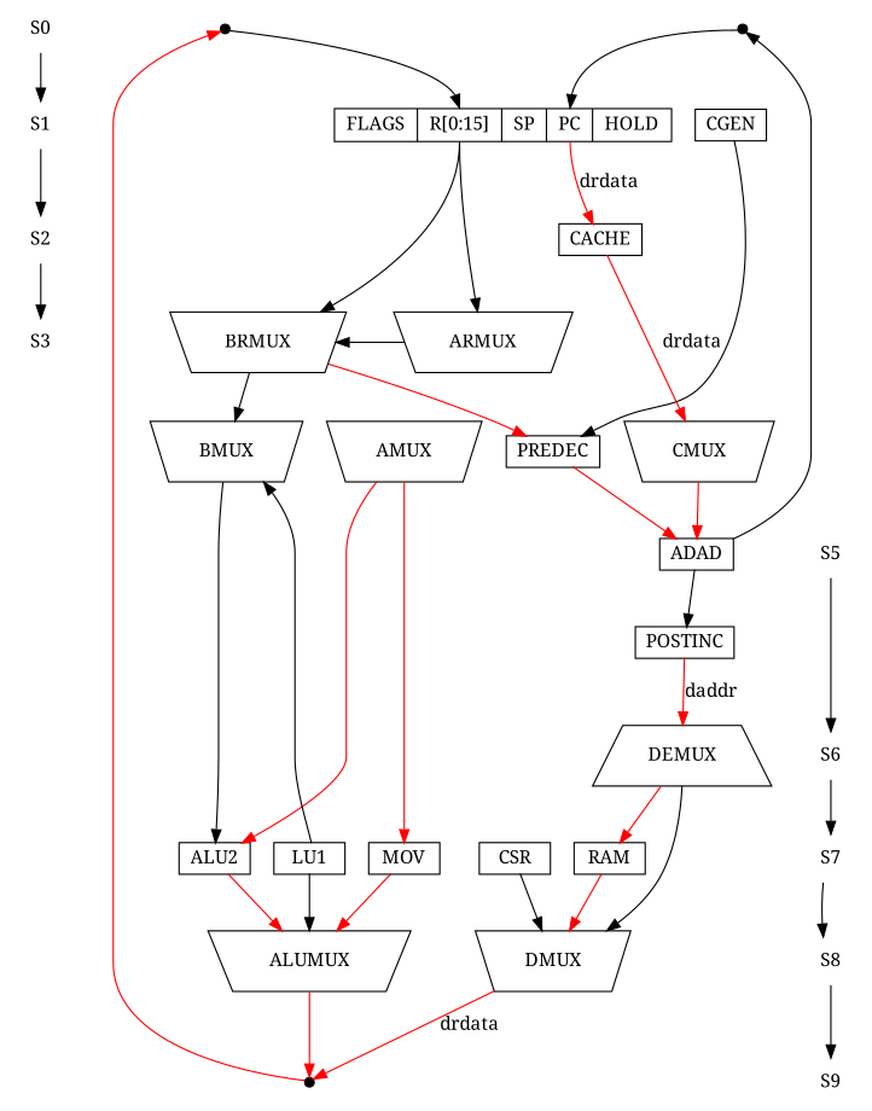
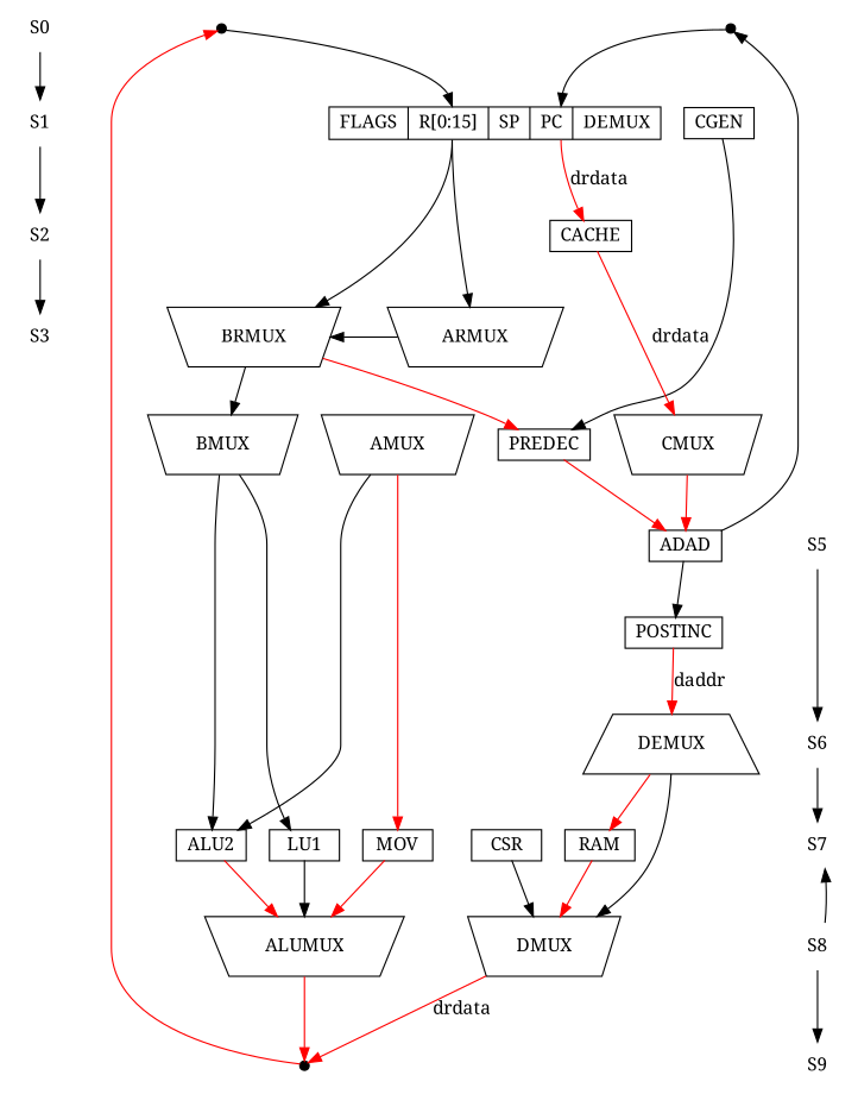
  digraph {
    fontname="Noto Serif"
    node [fontname="Noto Serif" shape=record]
    edge [fontname="Noto Serif"]
    S0 [shape=plaintext]
    BEGIN [height=.1 shape=point]
    BEGINPC [height=.1 shape=point]
    S1 [shape=plaintext]
-   n5 [height=.1 label="<flags>FLAGS |<reg>R[0:15]|<regsp>SP|<pc>PC|<hold>HOLD"]
+   n5 [height=.1 label="<flags>FLAGS |<reg>R[0:15]|<regsp>SP|<pc>PC|<hold>DEMUX"]
    CGEN [height=.1]
    S2 [shape=plaintext]
    CACHE [height=.1]
    S3 [shape=plaintext]
    ARMUX [distortion=.2 height=.1 shape=polygon sides=4]
    BRMUX [distortion=.2 height=.1 shape=polygon sides=4]
    AMUX [distortion=.2 height=.1 shape=polygon sides=4]
    BMUX [distortion=.2 height=.1 shape=polygon sides=4]
    CMUX [distortion=.2 height=.1 shape=polygon sides=4]
    S5 [shape=plaintext]
    ADAD [height=.1]
    S6 [shape=plaintext]
    DEMUX [distortion=-.3 height=.1 shape=polygon sides=4]
    S7 [shape=plaintext]
    LU1 [height=.1]
    ALU2 [height=.1]
    MOV [height=.1]
    RAM [height=.1]
    CSR [height=.1]
    S8 [shape=plaintext]
    ALUMUX [distortion=.2 height=.1 shape=polygon sides=4]
    DMUX [distortion=.2 height=.1 shape=polygon sides=4]
    S9 [shape=plaintext]
    END [height=.1 shape=point]
    PREDEC [height=.1]
    POSTINC [height=.1]
    subgraph sub_1 {
      rank=same
      S0
      BEGIN
      BEGINPC
    }
    subgraph sub_2 {
      rank=same
      S1
      n5
      CGEN
    }
    subgraph sub_3 {
      rank=same
      S2
      CACHE
    }
    subgraph sub_4 {
      rank=same
      S3
      ARMUX
      BRMUX
    }
    subgraph sub_5 {
      rank=same
      AMUX
      BMUX
      CMUX
    }
    subgraph sub_6 {
      rank=same
      S5
      ADAD
    }
    subgraph sub_7 {
      rank=same
      S6
      DEMUX
    }
    subgraph sub_8 {
      rank=same
      S7
      LU1
      ALU2
      MOV
      RAM
      CSR
    }
    subgraph sub_9 {
      rank=same
      S8
      ALUMUX
      DMUX
    }
    subgraph sub_10 {
      rank=same
      S9
      END
    }
    S0 -> S1
    BEGIN -> n5 [headport=reg]
    BEGINPC -> n5 [headport=pc]
    S1 -> S2
    n5 -> CACHE [color=red label=drdata tailport=pc]
    n5 -> ARMUX [tailport=reg]
    n5 -> BRMUX [color=black tailport=reg]
    CGEN -> PREDEC
    S2 -> S3
    CACHE -> CMUX [color=red label=drdata]
    ARMUX -> BRMUX
    BRMUX -> BMUX
    BRMUX -> PREDEC [color=red]
-   AMUX -> ALU2 [color=red]
+   AMUX -> ALU2
    AMUX -> MOV [color=red]
-   LU1 -> BMUX
+   BMUX -> LU1
    BMUX -> ALU2
    CMUX -> ADAD [color=red]
    S5 -> S6
    ADAD -> BEGINPC
    ADAD -> POSTINC
    S6 -> S7
    DEMUX -> RAM [color=red]
    DEMUX -> DMUX
-   S7 -> S8
+   S8 -> S7
    LU1 -> ALUMUX
    ALU2 -> ALUMUX [color=red]
    MOV -> ALUMUX [color=red]
    RAM -> DMUX [color=red]
    CSR -> DMUX
    S8 -> S9
    ALUMUX -> END [color=red]
    DMUX -> END [color=red label=drdata]
    END -> BEGIN [color=red]
    PREDEC -> ADAD [color=red]
    POSTINC -> DEMUX [color=red label=daddr]
  }
